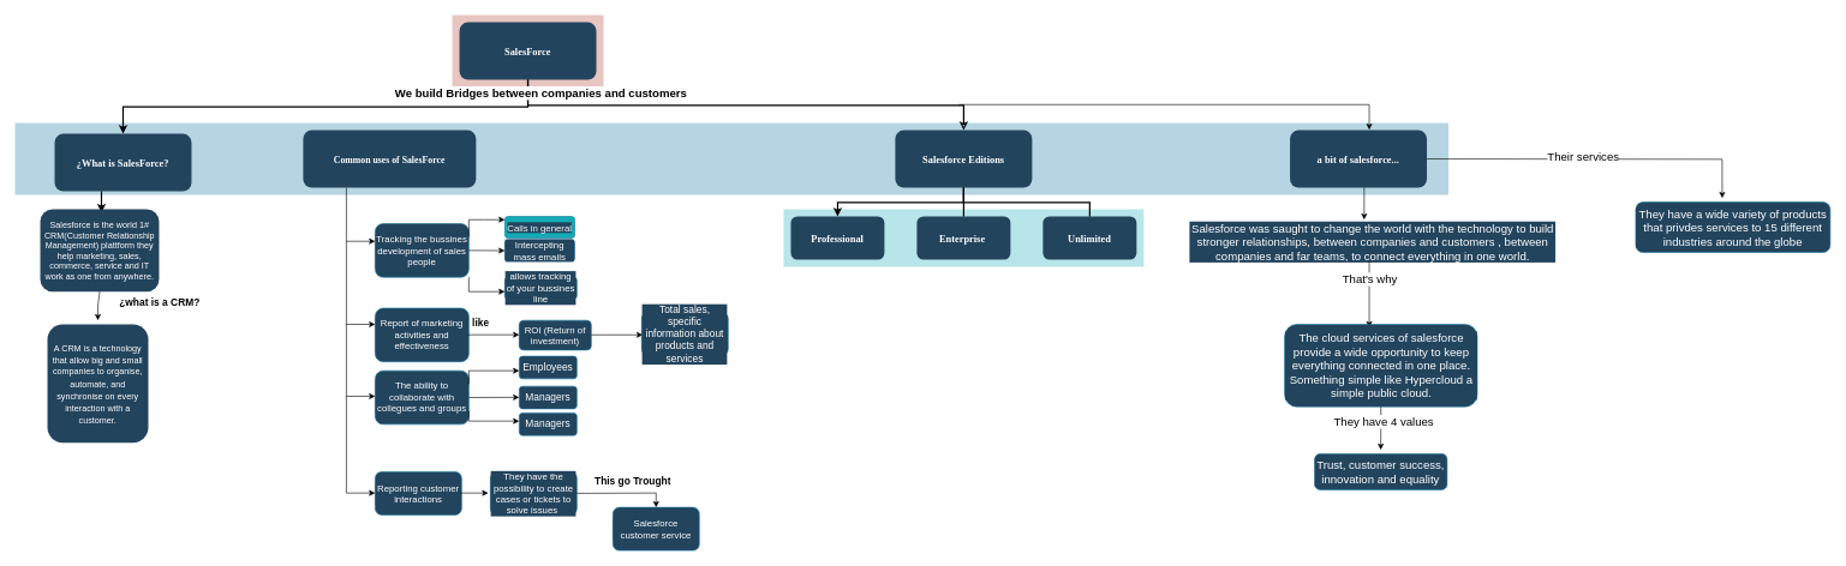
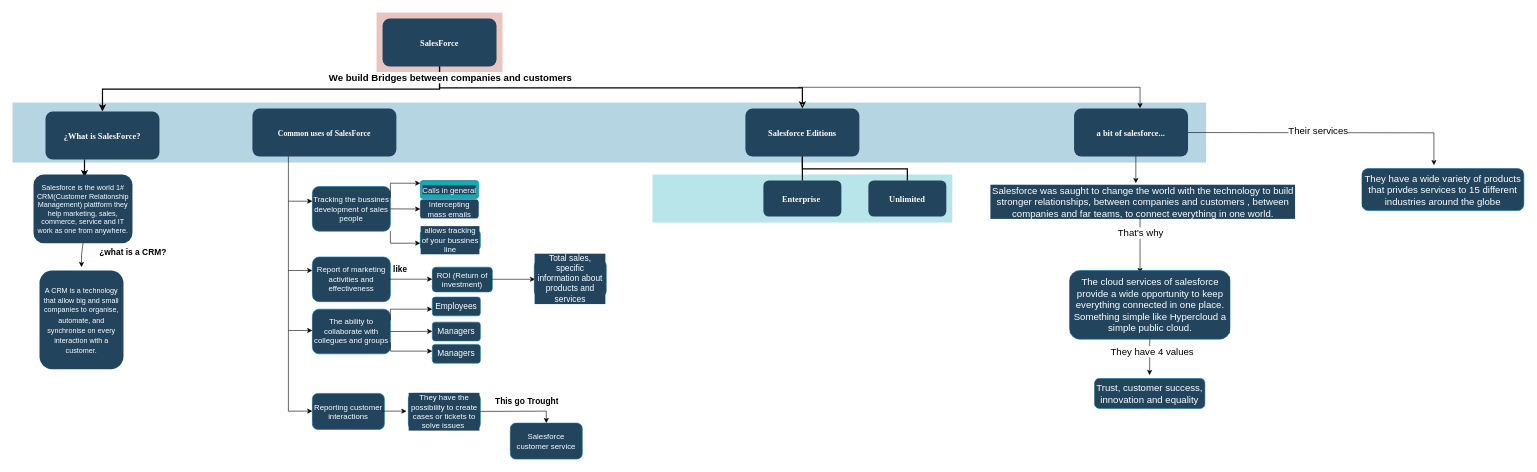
  <mxCell id="0" />
  <mxCell id="1" parent="0" />
  <mxCell id="2" value="" style="fillColor=#AE4132;strokeColor=none;opacity=30;" parent="1" vertex="1"><mxGeometry x="627" y="20.5" width="210" height="100.0" as="geometry" /></mxCell>
  <mxCell id="3" value="" style="fillColor=#10739E;strokeColor=none;opacity=30;" parent="1" vertex="1"><mxGeometry x="20" y="170.5" width="1990" height="100" as="geometry" /></mxCell>
  <mxCell id="4" value="" style="fillColor=#12AAB5;strokeColor=none;opacity=30;" parent="1" vertex="1"><mxGeometry x="1087" y="290.5" width="500" height="80" as="geometry" /></mxCell>
  <mxCell id="5" value="SalesForce" style="rounded=1;fillColor=#23445D;gradientColor=none;strokeColor=none;fontColor=#FFFFFF;fontStyle=1;fontFamily=Tahoma;fontSize=14" parent="1" vertex="1"><mxGeometry x="637" y="30.5" width="190" height="80" as="geometry" /></mxCell>
  <mxCell id="6" value="Salesforce Editions" style="rounded=1;fillColor=#23445D;gradientColor=none;strokeColor=none;fontColor=#FFFFFF;fontStyle=1;fontFamily=Tahoma;fontSize=14" parent="1" vertex="1"><mxGeometry x="1242" y="180.5" width="190" height="80" as="geometry" /></mxCell>
  <mxCell id="7" value="" style="edgeStyle=elbowEdgeStyle;elbow=vertical;strokeWidth=2;rounded=0;endArrow=classic;endFill=0;" parent="1" source="5" target="6" edge="1"><mxGeometry x="337" y="215.5" width="100" height="100" as="geometry"><mxPoint x="217" y="160.5" as="sourcePoint" /><mxPoint x="317" y="60.5" as="targetPoint" /></mxGeometry></mxCell>
  <mxCell id="8" value="Common uses of SalesForce" style="rounded=1;fillColor=#23445D;gradientColor=none;strokeColor=none;fontColor=#FFFFFF;fontStyle=1;fontFamily=Tahoma;fontSize=13;" parent="1" vertex="1"><mxGeometry x="420" y="180.5" width="240" height="80" as="geometry" /></mxCell>
  <mxCell id="9" value="¿What is SalesForce?" style="rounded=1;fillColor=#23445D;gradientColor=none;strokeColor=none;fontColor=#FFFFFF;fontStyle=1;fontFamily=Tahoma;fontSize=14" parent="1" vertex="1"><mxGeometry x="75" y="185.5" width="190" height="80" as="geometry" /></mxCell>
- <mxCell id="10" value="Professional" style="rounded=1;fillColor=#23445D;gradientColor=none;strokeColor=none;fontColor=#FFFFFF;fontStyle=1;fontFamily=Tahoma;fontSize=14" parent="1" vertex="1"><mxGeometry x="1097" y="300.5" width="130" height="60" as="geometry" /></mxCell>
  <mxCell id="11" value="Enterprise " style="rounded=1;fillColor=#23445D;gradientColor=none;strokeColor=none;fontColor=#FFFFFF;fontStyle=1;fontFamily=Tahoma;fontSize=14" parent="1" vertex="1"><mxGeometry x="1272" y="300.5" width="130" height="60" as="geometry" /></mxCell>
  <mxCell id="12" value="Unlimited" style="rounded=1;fillColor=#23445D;gradientColor=none;strokeColor=none;fontColor=#FFFFFF;fontStyle=1;fontFamily=Tahoma;fontSize=14" parent="1" vertex="1"><mxGeometry x="1447" y="300.5" width="130" height="60" as="geometry" /></mxCell>
  <mxCell id="13" value="" style="edgeStyle=elbowEdgeStyle;elbow=vertical;strokeWidth=2;rounded=0" parent="1" source="5" target="9" edge="1"><mxGeometry x="-23" y="135.5" width="100" height="100" as="geometry"><mxPoint x="-143" y="80.5" as="sourcePoint" /><mxPoint x="-43" y="-19.5" as="targetPoint" /></mxGeometry></mxCell>
  <mxCell id="14" value="&lt;b&gt;We build Bridges between companies and customers&lt;/b&gt;" style="edgeLabel;html=1;align=center;verticalAlign=middle;resizable=0;points=[];fontSize=16;fontColor=#000000;" vertex="1" connectable="0" parent="13"><mxGeometry relative="1" as="geometry"><mxPoint x="299" y="-20" as="offset" /></mxGeometry></mxCell>
  <mxCell id="15" value="" style="edgeStyle=elbowEdgeStyle;elbow=vertical;strokeWidth=2;rounded=0" parent="1" source="9" edge="1"><mxGeometry x="-23" y="135.5" width="100" height="100" as="geometry"><mxPoint x="-143" y="80.5" as="sourcePoint" /><mxPoint x="140" y="295" as="targetPoint" /><Array as="points"><mxPoint x="140" y="285" /><mxPoint x="82" y="285" /></Array></mxGeometry></mxCell>
  <mxCell id="16" value="" style="edgeStyle=elbowEdgeStyle;elbow=vertical;strokeWidth=2;rounded=0;endArrow=none;" parent="1" source="6" target="11" edge="1"><mxGeometry x="-23" y="135.5" width="100" height="100" as="geometry"><mxPoint x="-143" y="80.5" as="sourcePoint" /><mxPoint x="-43" y="-19.5" as="targetPoint" /></mxGeometry></mxCell>
- <mxCell id="17" value="" style="edgeStyle=elbowEdgeStyle;elbow=vertical;strokeWidth=2;rounded=0" parent="1" source="6" target="10" edge="1"><mxGeometry x="-23" y="135.5" width="100" height="100" as="geometry"><mxPoint x="-143" y="80.5" as="sourcePoint" /><mxPoint x="-43" y="-19.5" as="targetPoint" /></mxGeometry></mxCell>
  <mxCell id="18" value="" style="edgeStyle=elbowEdgeStyle;elbow=vertical;strokeWidth=2;rounded=0;endArrow=none;" parent="1" source="6" target="12" edge="1"><mxGeometry x="-23" y="135.5" width="100" height="100" as="geometry"><mxPoint x="-143" y="80.5" as="sourcePoint" /><mxPoint x="-43" y="-19.5" as="targetPoint" /></mxGeometry></mxCell>
  <mxCell id="19" value="Salesforce is the world 1# CRM(Customer Relationship Management) plattform they help marketing, sales, commerce, service and IT work as one from anywhere." style="rounded=1;whiteSpace=wrap;html=1;fillColor=#23445D;fontColor=#ffffff;strokeColor=none;" vertex="1" parent="1"><mxGeometry x="55" y="290.5" width="165" height="114.5" as="geometry" /></mxCell>
  <mxCell id="20" value="" style="endArrow=classic;html=1;rounded=0;exitX=0.5;exitY=1;exitDx=0;exitDy=0;" edge="1" parent="1" source="19"><mxGeometry width="50" height="50" relative="1" as="geometry"><mxPoint x="-30" y="400.5" as="sourcePoint" /><mxPoint x="135" y="445" as="targetPoint" /><Array as="points"><mxPoint x="135" y="425" /></Array></mxGeometry></mxCell>
  <mxCell id="21" value="&lt;h1&gt;&lt;font style=&quot;font-size: 14px&quot;&gt;¿what is a CRM?&lt;/font&gt;&lt;/h1&gt;" style="text;html=1;strokeColor=none;fillColor=none;spacing=5;spacingTop=-20;whiteSpace=wrap;overflow=hidden;rounded=0;opacity=30;" vertex="1" parent="1"><mxGeometry x="160" y="398.25" width="130" height="35.5" as="geometry" /></mxCell>
  <mxCell id="22" value="&lt;font style=&quot;font-size: 12px&quot;&gt;&lt;font color=&quot;#ffffff&quot; style=&quot;font-size: 12px&quot;&gt;A CRM is a technology that allow big and small companies&amp;nbsp;&lt;/font&gt;&lt;span style=&quot;font-family: &amp;#34;arial&amp;#34; , sans-serif ; background-color: rgb(35 , 68 , 93)&quot;&gt;&lt;font color=&quot;#ffffff&quot; style=&quot;font-size: 12px&quot;&gt;to organise, automate, and synchronise on every interaction with a customer.&lt;/font&gt;&lt;/span&gt;&lt;/font&gt;" style="rounded=1;whiteSpace=wrap;html=1;fontSize=14;strokeColor=none;fillColor=#23445D;align=center;" vertex="1" parent="1"><mxGeometry x="65" y="450.5" width="140" height="164.5" as="geometry" /></mxCell>
  <mxCell id="23" value="" style="endArrow=classic;html=1;rounded=0;fontSize=13;fontColor=#FFFFFF;exitX=0.25;exitY=1;exitDx=0;exitDy=0;" edge="1" parent="1" source="8"><mxGeometry width="50" height="50" relative="1" as="geometry"><mxPoint x="500" y="425" as="sourcePoint" /><mxPoint x="520" y="685" as="targetPoint" /><Array as="points"><mxPoint x="480" y="685" /></Array></mxGeometry></mxCell>
  <mxCell id="24" value="" style="endArrow=classic;html=1;rounded=0;fontSize=13;fontColor=#FFFFFF;" edge="1" parent="1"><mxGeometry width="50" height="50" relative="1" as="geometry"><mxPoint x="480" y="335" as="sourcePoint" /><mxPoint x="520" y="335" as="targetPoint" /></mxGeometry></mxCell>
  <mxCell id="25" value="Tracking the bussines development of sales people" style="rounded=1;whiteSpace=wrap;html=1;labelBackgroundColor=#23445D;fontSize=13;fontColor=#FFFFFF;strokeColor=#10739E;fillColor=#23445D;glass=0;" vertex="1" parent="1"><mxGeometry x="520" y="310.5" width="130" height="74.5" as="geometry" /></mxCell>
  <mxCell id="26" value="" style="endArrow=classic;html=1;rounded=0;fontSize=13;fontColor=#FFFFFF;exitX=1;exitY=0.25;exitDx=0;exitDy=0;" edge="1" parent="1" source="25"><mxGeometry width="50" height="50" relative="1" as="geometry"><mxPoint x="650" y="335" as="sourcePoint" /><mxPoint x="700" y="305" as="targetPoint" /><Array as="points"><mxPoint x="650" y="305" /><mxPoint x="670" y="305" /></Array></mxGeometry></mxCell>
  <mxCell id="27" value="Calls in general" style="rounded=1;whiteSpace=wrap;html=1;glass=0;labelBackgroundColor=#23445D;fontSize=13;fontColor=#FFFFFF;strokeColor=#10739E;fillColor=#12aab5;" vertex="1" parent="1"><mxGeometry x="700" y="300.5" width="97" height="30" as="geometry" /></mxCell>
  <mxCell id="28" value="" style="endArrow=classic;html=1;rounded=0;fontSize=13;fontColor=#FFFFFF;exitX=1;exitY=0.5;exitDx=0;exitDy=0;" edge="1" parent="1" source="25"><mxGeometry width="50" height="50" relative="1" as="geometry"><mxPoint x="670" y="372.75" as="sourcePoint" /><mxPoint x="700" y="348" as="targetPoint" /></mxGeometry></mxCell>
  <mxCell id="29" value="Intercepting mass emails" style="rounded=1;whiteSpace=wrap;html=1;glass=0;labelBackgroundColor=#23445D;fontSize=13;fontColor=#FFFFFF;strokeColor=#10739E;fillColor=#23445D;" vertex="1" parent="1"><mxGeometry x="700" y="332.75" width="97" height="30" as="geometry" /></mxCell>
  <mxCell id="30" value="" style="endArrow=classic;html=1;rounded=0;fontSize=13;fontColor=#FFFFFF;exitX=1;exitY=1;exitDx=0;exitDy=0;" edge="1" parent="1" source="25"><mxGeometry width="50" height="50" relative="1" as="geometry"><mxPoint x="680" y="445.5" as="sourcePoint" /><mxPoint x="700" y="405" as="targetPoint" /><Array as="points"><mxPoint x="650" y="405" /></Array></mxGeometry></mxCell>
- <mxCell id="31" value="allows tracking of your bussines line" style="rounded=1;whiteSpace=wrap;html=1;glass=0;labelBackgroundColor=#23445D;fontSize=13;fontColor=#FFFFFF;strokeColor=#10739E;fillColor=#23445D;" vertex="1" parent="1"><mxGeometry x="700" y="385" width="100" height="30" as="geometry" /></mxCell>
+ <mxCell id="31" value="allows tracking of your bussines line" style="rounded=1;whiteSpace=wrap;html=1;glass=0;labelBackgroundColor=#23445D;fontSize=13;fontColor=#FFFFFF;strokeColor=#10739E;fillColor=#10739e;" vertex="1" parent="1"><mxGeometry x="700" y="385" width="100" height="30" as="geometry" /></mxCell>
  <mxCell id="32" value="They have the possibility to create cases or tickets to solve issues&amp;nbsp;" style="rounded=1;whiteSpace=wrap;html=1;glass=0;labelBackgroundColor=#23445D;fontSize=13;fontColor=#FFFFFF;strokeColor=#10739E;fillColor=#23445D;" vertex="1" parent="1"><mxGeometry x="680" y="655.5" width="120" height="60" as="geometry" /></mxCell>
  <mxCell id="33" value="" style="endArrow=classic;html=1;rounded=0;fontSize=13;fontColor=#FFFFFF;exitX=1;exitY=0.5;exitDx=0;exitDy=0;" edge="1" parent="1" source="32"><mxGeometry width="50" height="50" relative="1" as="geometry"><mxPoint x="630" y="835" as="sourcePoint" /><mxPoint x="910" y="705" as="targetPoint" /><Array as="points"><mxPoint x="910" y="685" /></Array></mxGeometry></mxCell>
  <mxCell id="34" value="Salesforce customer service" style="rounded=1;whiteSpace=wrap;html=1;glass=0;labelBackgroundColor=#23445D;fontSize=13;fontColor=#FFFFFF;strokeColor=#10739E;fillColor=#23445D;" vertex="1" parent="1"><mxGeometry x="850" y="705" width="120" height="60" as="geometry" /></mxCell>
  <mxCell id="35" value="" style="endArrow=classic;html=1;rounded=0;fontSize=14;fontColor=#FFFFFF;" edge="1" parent="1"><mxGeometry width="50" height="50" relative="1" as="geometry"><mxPoint x="480" y="450.5" as="sourcePoint" /><mxPoint x="520" y="450.5" as="targetPoint" /></mxGeometry></mxCell>
  <mxCell id="36" value="Report of marketing activities and effectiveness" style="rounded=1;whiteSpace=wrap;html=1;labelBackgroundColor=#23445D;fontSize=13;fontColor=#FFFFFF;strokeColor=#10739E;fillColor=#23445D;glass=0;" vertex="1" parent="1"><mxGeometry x="520" y="428" width="130" height="74.5" as="geometry" /></mxCell>
  <mxCell id="37" value="" style="endArrow=classic;html=1;rounded=0;fontSize=14;fontColor=#FFFFFF;" edge="1" parent="1"><mxGeometry width="50" height="50" relative="1" as="geometry"><mxPoint x="648.5" y="465" as="sourcePoint" /><mxPoint x="720" y="465" as="targetPoint" /></mxGeometry></mxCell>
  <mxCell id="38" value="&lt;h1&gt;&lt;span style=&quot;font-size: 14px&quot;&gt;like&lt;/span&gt;&lt;/h1&gt;" style="text;html=1;strokeColor=none;fillColor=none;spacing=5;spacingTop=-20;whiteSpace=wrap;overflow=hidden;rounded=0;opacity=30;" vertex="1" parent="1"><mxGeometry x="650" y="425" width="40" height="35.5" as="geometry" /></mxCell>
  <mxCell id="39" value="ROI (Return of investment)" style="rounded=1;whiteSpace=wrap;html=1;labelBackgroundColor=#23445D;fontSize=13;fontColor=#FFFFFF;strokeColor=#10739E;fillColor=#23445D;glass=0;" vertex="1" parent="1"><mxGeometry x="720" y="445" width="100" height="41.25" as="geometry" /></mxCell>
  <mxCell id="40" value="" style="endArrow=classic;html=1;rounded=0;fontSize=14;fontColor=#FFFFFF;" edge="1" parent="1"><mxGeometry width="50" height="50" relative="1" as="geometry"><mxPoint x="820" y="465.13" as="sourcePoint" /><mxPoint x="891.5" y="465.13" as="targetPoint" /></mxGeometry></mxCell>
  <mxCell id="41" value="Total sales, specific information about products and services" style="rounded=1;whiteSpace=wrap;html=1;glass=0;labelBackgroundColor=#23445D;fontSize=14;fontColor=#FFFFFF;strokeColor=#10739E;fillColor=#23445D;" vertex="1" parent="1"><mxGeometry x="890" y="433.75" width="120" height="60" as="geometry" /></mxCell>
  <mxCell id="42" value="" style="endArrow=classic;html=1;rounded=0;fontSize=14;fontColor=#FFFFFF;" edge="1" parent="1"><mxGeometry width="50" height="50" relative="1" as="geometry"><mxPoint x="480" y="550.5" as="sourcePoint" /><mxPoint x="520" y="550.5" as="targetPoint" /></mxGeometry></mxCell>
  <mxCell id="43" value="The ability to collaborate with collegues and groups" style="rounded=1;whiteSpace=wrap;html=1;labelBackgroundColor=#23445D;fontSize=13;fontColor=#FFFFFF;strokeColor=#10739E;fillColor=#23445D;glass=0;" vertex="1" parent="1"><mxGeometry x="520" y="515" width="130" height="74.5" as="geometry" /></mxCell>
  <mxCell id="44" value="" style="endArrow=classic;html=1;rounded=0;fontSize=14;fontColor=#FFFFFF;exitX=1;exitY=0.25;exitDx=0;exitDy=0;" edge="1" parent="1" source="43"><mxGeometry width="50" height="50" relative="1" as="geometry"><mxPoint x="820" y="595" as="sourcePoint" /><mxPoint x="720" y="515" as="targetPoint" /><Array as="points"><mxPoint x="650" y="515" /></Array></mxGeometry></mxCell>
  <mxCell id="45" value="" style="endArrow=classic;html=1;rounded=0;fontSize=14;fontColor=#FFFFFF;exitX=1;exitY=0.5;exitDx=0;exitDy=0;" edge="1" parent="1" source="43"><mxGeometry width="50" height="50" relative="1" as="geometry"><mxPoint x="670" y="557.75" as="sourcePoint" /><mxPoint x="720" y="552" as="targetPoint" /></mxGeometry></mxCell>
  <mxCell id="46" value="" style="endArrow=classic;html=1;rounded=0;fontSize=14;fontColor=#FFFFFF;exitX=1;exitY=0.75;exitDx=0;exitDy=0;" edge="1" parent="1" source="43"><mxGeometry width="50" height="50" relative="1" as="geometry"><mxPoint x="660" y="562.25" as="sourcePoint" /><mxPoint x="720" y="585" as="targetPoint" /><Array as="points"><mxPoint x="650" y="585" /></Array></mxGeometry></mxCell>
  <mxCell id="47" value="Employees" style="rounded=1;whiteSpace=wrap;html=1;glass=0;labelBackgroundColor=#23445D;fontSize=14;fontColor=#FFFFFF;strokeColor=#10739E;fillColor=#23445D;" vertex="1" parent="1"><mxGeometry x="720" y="494.88" width="80" height="31.25" as="geometry" /></mxCell>
  <mxCell id="48" value="Managers&lt;span style=&quot;color: rgba(0 , 0 , 0 , 0) ; font-family: monospace ; font-size: 0px ; background-color: rgb(248 , 249 , 250)&quot;&gt;%3CmxGraphModel%3E%3Croot%3E%3CmxCell%20id%3D%220%22%2F%3E%3CmxCell%20id%3D%221%22%20parent%3D%220%22%2F%3E%3CmxCell%20id%3D%222%22%20value%3D%22Employees%22%20style%3D%22rounded%3D1%3BwhiteSpace%3Dwrap%3Bhtml%3D1%3Bglass%3D0%3BlabelBackgroundColor%3D%2323445D%3BfontSize%3D14%3BfontColor%3D%23FFFFFF%3BstrokeColor%3D%2310739E%3BfillColor%3D%2323445D%3B%22%20vertex%3D%221%22%20parent%3D%221%22%3E%3CmxGeometry%20x%3D%22840%22%20y%3D%22649.88%22%20width%3D%2280%22%20height%3D%2231.25%22%20as%3D%22geometry%22%2F%3E%3C%2FmxCell%3E%3C%2Froot%3E%3C%2FmxGraphModel%3E&lt;/span&gt;" style="rounded=1;whiteSpace=wrap;html=1;glass=0;labelBackgroundColor=#23445D;fontSize=14;fontColor=#FFFFFF;strokeColor=#10739E;fillColor=#23445D;" vertex="1" parent="1"><mxGeometry x="720" y="536.62" width="80" height="31.25" as="geometry" /></mxCell>
  <mxCell id="49" value="Managers&lt;span style=&quot;color: rgba(0 , 0 , 0 , 0) ; font-family: monospace ; font-size: 0px ; background-color: rgb(248 , 249 , 250)&quot;&gt;%3CmxGraphModel%3E%3Croot%3E%3CmxCell%20id%3D%220%22%2F%3E%3CmxCell%20id%3D%221%22%20parent%3D%220%22%2F%3E%3CmxCell%20id%3D%222%22%20value%3D%22Employees%22%20style%3D%22rounded%3D1%3BwhiteSpace%3Dwrap%3Bhtml%3D1%3Bglass%3D0%3BlabelBackgroundColor%3D%2323445D%3BfontSize%3D14%3BfontColor%3D%23FFFFFF%3BstrokeColor%3D%2310739E%3BfillColor%3D%2323445D%3B%22%20vertex%3D%221%22%20parent%3D%221%22%3E%3CmxGeometry%20x%3D%22840%22%20y%3D%22649.88%22%20width%3D%2280%22%20height%3D%2231.25%22%20as%3D%22geometry%22%2F%3E%3C%2FmxCell%3E%3C%2Froot%3E%3C%2FmxGraphModel%3E&lt;/span&gt;" style="rounded=1;whiteSpace=wrap;html=1;glass=0;labelBackgroundColor=#23445D;fontSize=14;fontColor=#FFFFFF;strokeColor=#10739E;fillColor=#23445D;" vertex="1" parent="1"><mxGeometry x="720" y="573.75" width="80" height="31.25" as="geometry" /></mxCell>
  <mxCell id="50" value="Reporting customer interactions" style="rounded=1;whiteSpace=wrap;html=1;labelBackgroundColor=#23445D;fontSize=13;fontColor=#FFFFFF;strokeColor=#10739E;fillColor=#23445D;" vertex="1" parent="1"><mxGeometry x="520" y="655.5" width="120" height="60" as="geometry" /></mxCell>
  <mxCell id="51" value="&lt;h1&gt;&lt;font style=&quot;font-size: 14px&quot;&gt;This go Trought&lt;/font&gt;&lt;/h1&gt;" style="text;html=1;strokeColor=none;fillColor=none;spacing=5;spacingTop=-20;whiteSpace=wrap;overflow=hidden;rounded=0;opacity=30;" vertex="1" parent="1"><mxGeometry x="820" y="645" width="130" height="35.5" as="geometry" /></mxCell>
  <mxCell id="52" value="" style="endArrow=classic;html=1;rounded=0;fontSize=14;fontColor=#FFFFFF;" edge="1" parent="1"><mxGeometry width="50" height="50" relative="1" as="geometry"><mxPoint x="637" y="685" as="sourcePoint" /><mxPoint x="677" y="685" as="targetPoint" /></mxGeometry></mxCell>
  <mxCell id="53" value="" style="endArrow=classic;html=1;rounded=0;fontSize=14;fontColor=#FFFFFF;strokeWidth=1;entryX=0.579;entryY=-0.006;entryDx=0;entryDy=0;entryPerimeter=0;" edge="1" parent="1" target="54"><mxGeometry width="50" height="50" relative="1" as="geometry"><mxPoint x="1330" y="145" as="sourcePoint" /><mxPoint x="1900" y="175" as="targetPoint" /><Array as="points"><mxPoint x="1900" y="145" /></Array></mxGeometry></mxCell>
  <mxCell id="54" value="a bit of salesforce..." style="rounded=1;fillColor=#23445D;gradientColor=none;strokeColor=none;fontColor=#FFFFFF;fontStyle=1;fontFamily=Tahoma;fontSize=14" vertex="1" parent="1"><mxGeometry x="1790" y="180.5" width="190" height="80" as="geometry" /></mxCell>
  <mxCell id="55" value="" style="endArrow=classic;html=1;rounded=0;fontSize=16;fontColor=#000000;strokeWidth=1;exitX=0.542;exitY=0.994;exitDx=0;exitDy=0;exitPerimeter=0;" edge="1" parent="1" source="54"><mxGeometry width="50" height="50" relative="1" as="geometry"><mxPoint x="1900" y="345" as="sourcePoint" /><mxPoint x="1893" y="305" as="targetPoint" /></mxGeometry></mxCell>
  <mxCell id="56" value="Salesforce was saught to change the world with the technology to build stronger relationships, between companies and customers , between companies and far teams, to connect everything in one world." style="rounded=1;whiteSpace=wrap;html=1;glass=0;labelBackgroundColor=#23445D;fontSize=16;fontColor=#FFFFFF;strokeColor=#10739E;fillColor=#23445D;" vertex="1" parent="1"><mxGeometry x="1650" y="335" width="510" as="geometry" /></mxCell>
  <mxCell id="57" value="" style="endArrow=classic;html=1;rounded=0;fontSize=16;fontColor=#000000;strokeWidth=1;exitX=0.542;exitY=0.994;exitDx=0;exitDy=0;exitPerimeter=0;" edge="1" parent="1"><mxGeometry width="50" height="50" relative="1" as="geometry"><mxPoint x="1900" y="362.75" as="sourcePoint" /><mxPoint x="1900" y="455" as="targetPoint" /><Array as="points"><mxPoint x="1900" y="405" /></Array></mxGeometry></mxCell>
  <mxCell id="58" value="&lt;font color=&quot;#000000&quot;&gt;That's why&amp;nbsp;&lt;/font&gt;" style="edgeLabel;html=1;align=center;verticalAlign=middle;resizable=0;points=[];fontSize=16;fontColor=#FFFFFF;" vertex="1" connectable="0" parent="57"><mxGeometry x="-0.455" y="2" relative="1" as="geometry"><mxPoint as="offset" /></mxGeometry></mxCell>
  <mxCell id="59" value="&lt;font color=&quot;#ffffff&quot;&gt;The cloud services of salesforce provide a wide opportunity to keep everything connected in one place. Something simple like Hypercloud a simple public cloud.&lt;/font&gt;" style="rounded=1;whiteSpace=wrap;html=1;glass=0;labelBackgroundColor=#23445D;fontSize=16;fontColor=#000000;strokeColor=#10739E;fillColor=#23445D;" vertex="1" parent="1"><mxGeometry x="1782.5" y="450.5" width="267.5" height="114.5" as="geometry" /></mxCell>
  <mxCell id="60" value="" style="endArrow=classic;html=1;rounded=0;fontSize=16;fontColor=#FFFFFF;strokeWidth=1;exitX=1;exitY=0.5;exitDx=0;exitDy=0;" edge="1" parent="1" source="54"><mxGeometry width="50" height="50" relative="1" as="geometry"><mxPoint x="2070" y="220.5" as="sourcePoint" /><mxPoint x="2390" y="275" as="targetPoint" /><Array as="points"><mxPoint x="2390" y="221" /></Array></mxGeometry></mxCell>
  <mxCell id="61" value="&lt;font color=&quot;#000000&quot;&gt;Their services&lt;/font&gt;" style="edgeLabel;html=1;align=center;verticalAlign=middle;resizable=0;points=[];fontSize=16;fontColor=#FFFFFF;" vertex="1" connectable="0" parent="60"><mxGeometry x="-0.069" y="4" relative="1" as="geometry"><mxPoint as="offset" /></mxGeometry></mxCell>
  <mxCell id="62" value="&lt;font color=&quot;#ffffff&quot;&gt;They have a wide variety of products that privdes services to 15 different industries around the globe&lt;/font&gt;" style="rounded=1;whiteSpace=wrap;html=1;glass=0;labelBackgroundColor=#23445D;fontSize=16;fontColor=#000000;strokeColor=#10739E;fillColor=#23445D;" vertex="1" parent="1"><mxGeometry x="2270" y="280.5" width="270" height="70" as="geometry" /></mxCell>
  <mxCell id="63" value="" style="endArrow=classic;html=1;rounded=0;fontSize=16;fontColor=#FFFFFF;strokeWidth=1;exitX=0.5;exitY=1;exitDx=0;exitDy=0;" edge="1" parent="1" source="59"><mxGeometry width="50" height="50" relative="1" as="geometry"><mxPoint x="1890" y="655" as="sourcePoint" /><mxPoint x="1916" y="625" as="targetPoint" /></mxGeometry></mxCell>
  <mxCell id="64" value="&lt;font color=&quot;#000000&quot;&gt;They have 4 values&lt;/font&gt;" style="edgeLabel;html=1;align=center;verticalAlign=middle;resizable=0;points=[];fontSize=16;fontColor=#FFFFFF;" vertex="1" connectable="0" parent="63"><mxGeometry x="-0.334" y="3" relative="1" as="geometry"><mxPoint as="offset" /></mxGeometry></mxCell>
  <mxCell id="65" value="&lt;font color=&quot;#ffffff&quot;&gt;Trust, customer success, innovation and equality&lt;/font&gt;" style="rounded=1;whiteSpace=wrap;html=1;glass=0;labelBackgroundColor=#23445D;fontSize=16;fontColor=#000000;strokeColor=#10739E;fillColor=#23445D;" vertex="1" parent="1"><mxGeometry x="1824.38" y="630.5" width="183.75" height="50" as="geometry" /></mxCell>
